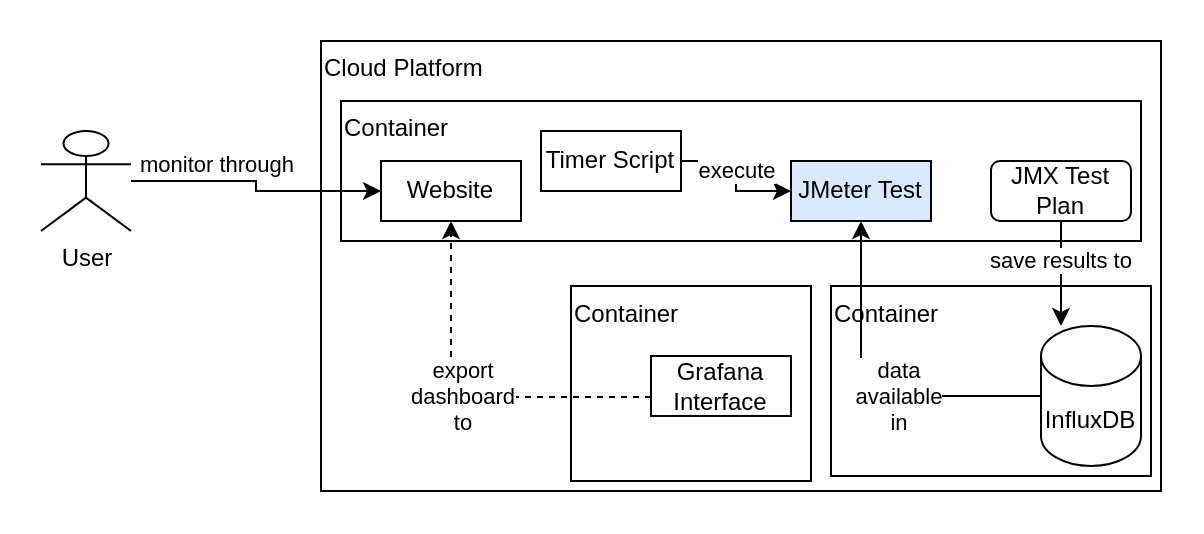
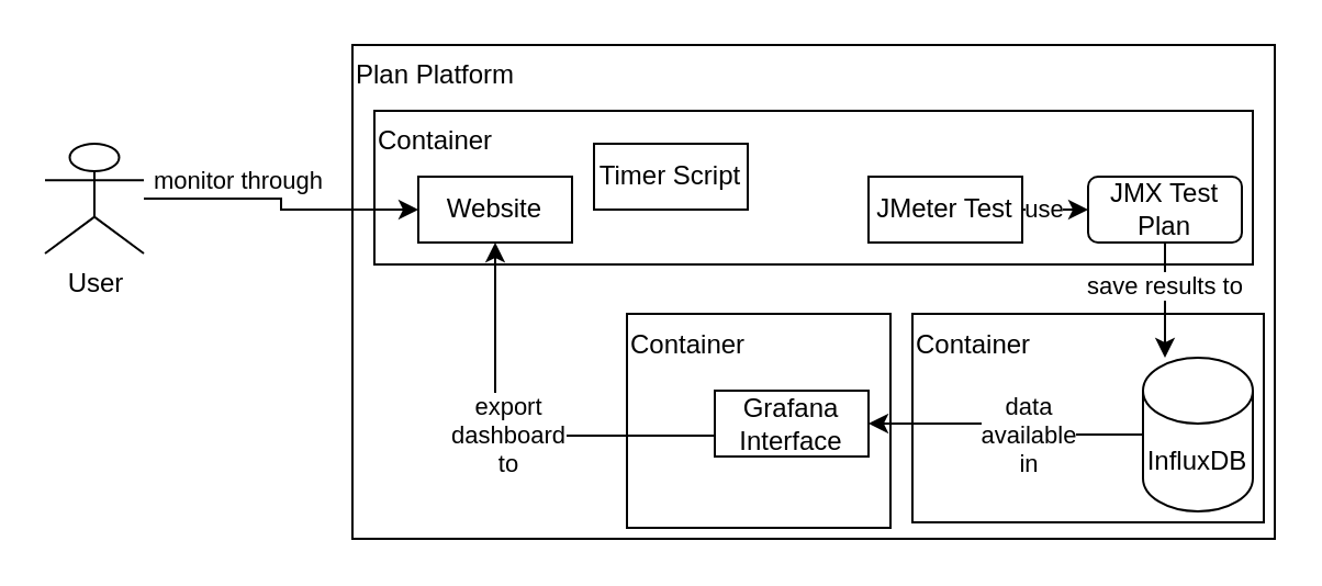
  <mxCell id="0" />
  <mxCell id="1" parent="0" />
- <mxCell id="2" value="Cloud Platform" style="rounded=0;whiteSpace=wrap;html=1;align=left;verticalAlign=top;" vertex="1" parent="1"><mxGeometry x="160" y="20" width="420" height="225" as="geometry" /></mxCell>
+ <mxCell id="2" value="Plan Platform" style="rounded=0;whiteSpace=wrap;html=1;align=left;verticalAlign=top;" vertex="1" parent="1"><mxGeometry x="160" y="20" width="420" height="225" as="geometry" /></mxCell>
  <mxCell id="3" value="Container" style="rounded=0;whiteSpace=wrap;html=1;align=left;verticalAlign=top;" vertex="1" parent="1"><mxGeometry x="170" y="50" width="400" height="70" as="geometry" /></mxCell>
  <mxCell id="4" value="User" style="shape=umlActor;verticalLabelPosition=bottom;verticalAlign=top;html=1;outlineConnect=0;" vertex="1" parent="1"><mxGeometry x="20" y="65" width="45" height="50" as="geometry" /></mxCell>
- <mxCell id="6" value="JMeter Test" style="rounded=0;whiteSpace=wrap;html=1;align=center;verticalAlign=middle;fillColor=#dae8fc;" vertex="1" parent="1"><mxGeometry x="395" y="80" width="70" height="30" as="geometry" /></mxCell>
+ <mxCell id="5" value="use" style="edgeStyle=orthogonalEdgeStyle;rounded=0;orthogonalLoop=1;jettySize=auto;html=1;entryX=0;entryY=0.5;entryDx=0;entryDy=0;" edge="1" parent="1" source="6" target="7"><mxGeometry x="0.2" relative="1" as="geometry"><mxPoint as="offset" /></mxGeometry></mxCell>
+ <mxCell id="6" value="JMeter Test" style="rounded=0;whiteSpace=wrap;html=1;align=center;verticalAlign=middle;" vertex="1" parent="1"><mxGeometry x="395" y="80" width="70" height="30" as="geometry" /></mxCell>
  <mxCell id="7" value="JMX Test Plan" style="rounded=1;whiteSpace=wrap;html=1;align=center;" vertex="1" parent="1"><mxGeometry x="495" y="80" width="70" height="30" as="geometry" /></mxCell>
- <mxCell id="8" value="execute" style="edgeStyle=orthogonalEdgeStyle;rounded=0;orthogonalLoop=1;jettySize=auto;html=1;entryX=0;entryY=0.5;entryDx=0;entryDy=0;" edge="1" parent="1" source="9" target="6"><mxGeometry x="-0.091" relative="1" as="geometry"><mxPoint as="offset" /></mxGeometry></mxCell>
  <mxCell id="9" value="Timer Script" style="rounded=0;whiteSpace=wrap;html=1;align=center;verticalAlign=middle;" vertex="1" parent="1"><mxGeometry x="270" y="65" width="70" height="30" as="geometry" /></mxCell>
  <mxCell id="10" value="Container" style="rounded=0;whiteSpace=wrap;html=1;align=left;verticalAlign=top;" vertex="1" parent="1"><mxGeometry x="415" y="142.5" width="160" height="95" as="geometry" /></mxCell>
  <mxCell id="11" value="save results to" style="edgeStyle=orthogonalEdgeStyle;rounded=0;orthogonalLoop=1;jettySize=auto;html=1;entryX=0.5;entryY=0;entryDx=0;entryDy=0;entryPerimeter=0;" edge="1" parent="1" source="7"><mxGeometry x="-0.238" relative="1" as="geometry"><mxPoint x="530" y="162.5" as="targetPoint" /><mxPoint as="offset" /></mxGeometry></mxCell>
  <mxCell id="12" value="InfluxDB" style="shape=cylinder3;whiteSpace=wrap;html=1;boundedLbl=1;backgroundOutline=1;size=15;align=center;" vertex="1" parent="1"><mxGeometry x="520" y="162.5" width="50" height="70" as="geometry" /></mxCell>
  <mxCell id="13" value="Container" style="rounded=0;whiteSpace=wrap;html=1;align=left;verticalAlign=top;" vertex="1" parent="1"><mxGeometry x="285" y="142.5" width="120" height="97.5" as="geometry" /></mxCell>
  <mxCell id="14" value="Website" style="rounded=0;whiteSpace=wrap;html=1;align=center;verticalAlign=middle;" vertex="1" parent="1"><mxGeometry x="190" y="80" width="70" height="30" as="geometry" /></mxCell>
  <mxCell id="15" value="Grafana&lt;br&gt;Interface" style="rounded=0;whiteSpace=wrap;html=1;align=center;verticalAlign=middle;" vertex="1" parent="1"><mxGeometry x="325" y="177.5" width="70" height="30" as="geometry" /></mxCell>
- <mxCell id="16" value="export&lt;br&gt;dashboard&lt;br&gt;to" style="edgeStyle=orthogonalEdgeStyle;rounded=0;orthogonalLoop=1;jettySize=auto;html=1;entryX=0.5;entryY=1;entryDx=0;entryDy=0;dashed=1;" edge="1" parent="1" source="15" target="14"><mxGeometry relative="1" as="geometry"><Array as="points"><mxPoint x="230" y="198" /><mxPoint x="225" y="198" /></Array></mxGeometry></mxCell>
- <mxCell id="17" value="data &lt;br&gt;available&lt;br&gt;in" style="edgeStyle=orthogonalEdgeStyle;rounded=0;orthogonalLoop=1;jettySize=auto;html=1;" edge="1" parent="1" source="12" target="6"><mxGeometry x="-0.2" relative="1" as="geometry"><mxPoint as="offset" /><mxPoint x="420" y="205" as="targetPoint" /></mxGeometry></mxCell>
+ <mxCell id="16" value="export&lt;br&gt;dashboard&lt;br&gt;to" style="edgeStyle=orthogonalEdgeStyle;rounded=0;orthogonalLoop=1;jettySize=auto;html=1;entryX=0.5;entryY=1;entryDx=0;entryDy=0;" edge="1" parent="1" source="15" target="14"><mxGeometry relative="1" as="geometry"><Array as="points"><mxPoint x="230" y="198" /><mxPoint x="225" y="198" /></Array></mxGeometry></mxCell>
+ <mxCell id="17" value="data &lt;br&gt;available&lt;br&gt;in" style="edgeStyle=orthogonalEdgeStyle;rounded=0;orthogonalLoop=1;jettySize=auto;html=1;entryX=1;entryY=0.5;entryDx=0;entryDy=0;" edge="1" parent="1" source="12" target="15"><mxGeometry x="-0.2" relative="1" as="geometry"><mxPoint as="offset" /><mxPoint x="420" y="205" as="targetPoint" /></mxGeometry></mxCell>
  <mxCell id="18" value="monitor through" style="edgeStyle=orthogonalEdgeStyle;rounded=0;orthogonalLoop=1;jettySize=auto;html=1;entryX=0;entryY=0.5;entryDx=0;entryDy=0;" edge="1" parent="1" source="4" target="14"><mxGeometry x="-0.333" y="7" relative="1" as="geometry"><mxPoint y="-1" as="offset" /></mxGeometry></mxCell>
